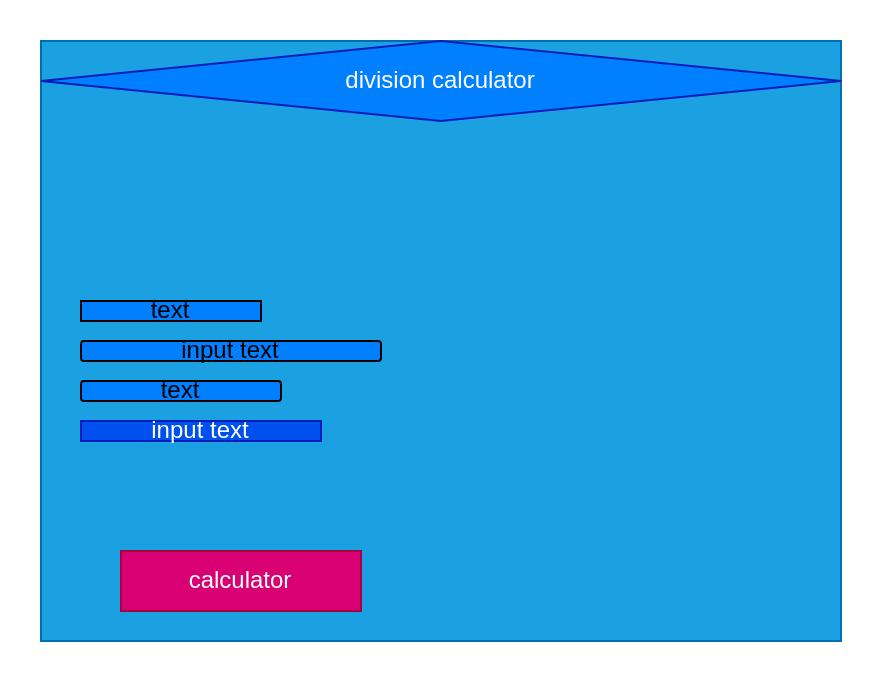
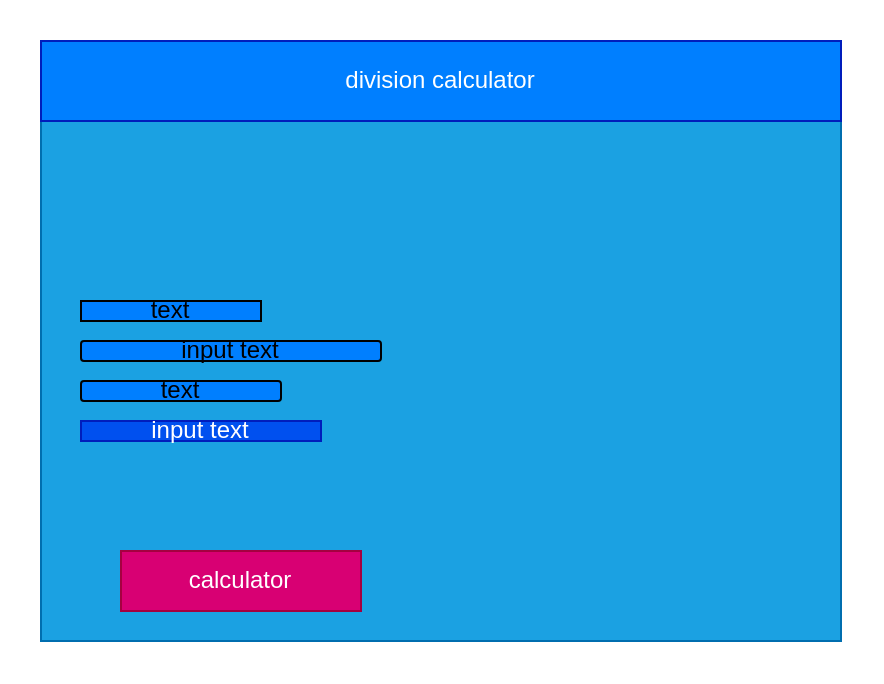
  <mxCell id="0" />
  <mxCell id="1" parent="0" />
  <mxCell id="2" value="" style="rounded=0;whiteSpace=wrap;html=1;fillColor=#1ba1e2;fontColor=#ffffff;strokeColor=#006EAF;" parent="1" vertex="1"><mxGeometry x="20" y="20" width="400" height="300" as="geometry" /></mxCell>
- <mxCell id="3" value="division calculator" style="rhombus;whiteSpace=wrap;html=1;fillColor=#007FFF;fontColor=#ffffff;strokeColor=#001DBC;" parent="1" vertex="1"><mxGeometry x="20" y="20" width="400" height="40" as="geometry" /></mxCell>
+ <mxCell id="3" value="division calculator" style="rounded=0;whiteSpace=wrap;html=1;fillColor=#007FFF;fontColor=#ffffff;strokeColor=#001DBC;" parent="1" vertex="1"><mxGeometry x="20" y="20" width="400" height="40" as="geometry" /></mxCell>
  <mxCell id="4" value="text" style="rounded=0;whiteSpace=wrap;html=1;fillColor=#007FFF;" parent="1" vertex="1"><mxGeometry x="40" y="150" width="90" height="10" as="geometry" /></mxCell>
  <mxCell id="5" value="text" style="rounded=1;whiteSpace=wrap;html=1;fillColor=#007FFF;" parent="1" vertex="1"><mxGeometry x="40" y="190" width="100" height="10" as="geometry" /></mxCell>
  <mxCell id="6" value="input text" style="rounded=1;whiteSpace=wrap;html=1;fillColor=#007FFF;" parent="1" vertex="1"><mxGeometry x="40" y="170" width="150" height="10" as="geometry" /></mxCell>
  <mxCell id="7" value="calculator" style="rounded=0;whiteSpace=wrap;html=1;fillColor=#d80073;fontColor=#ffffff;strokeColor=#A50040;" vertex="1" parent="1"><mxGeometry x="60" y="275" width="120" height="30" as="geometry" /></mxCell>
  <mxCell id="8" value="input text" style="rounded=0;whiteSpace=wrap;html=1;fillColor=#0050ef;fontColor=#ffffff;strokeColor=#001DBC;" vertex="1" parent="1"><mxGeometry x="40" y="210" width="120" height="10" as="geometry" /></mxCell>
